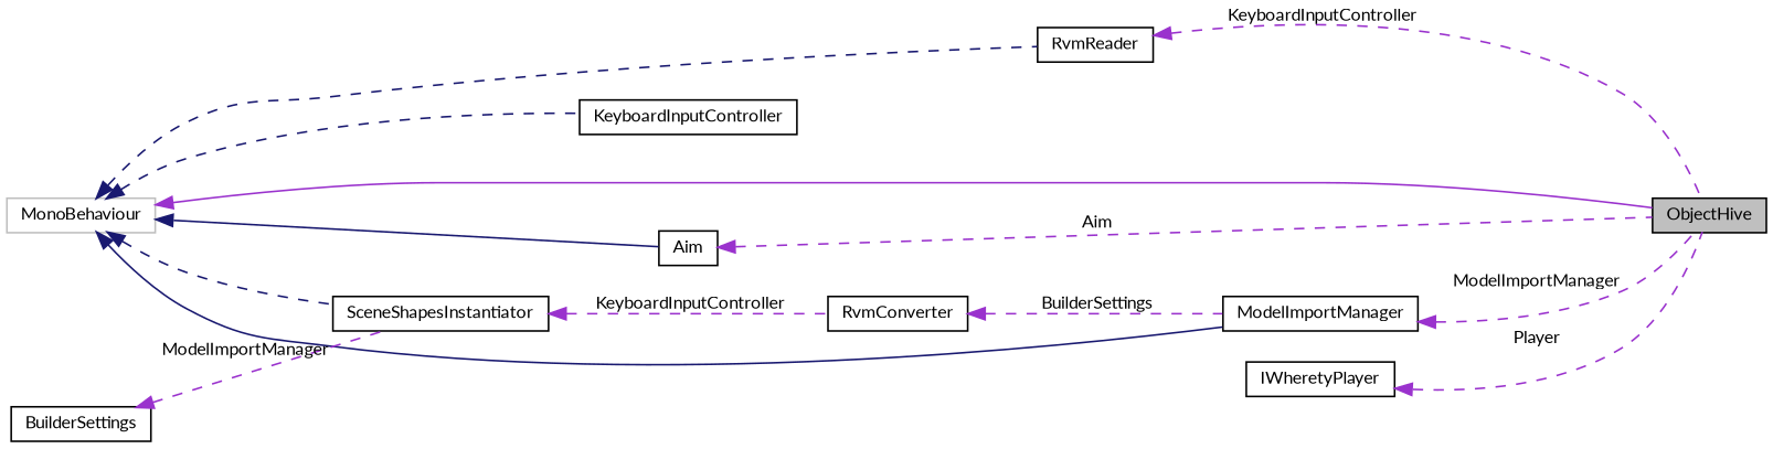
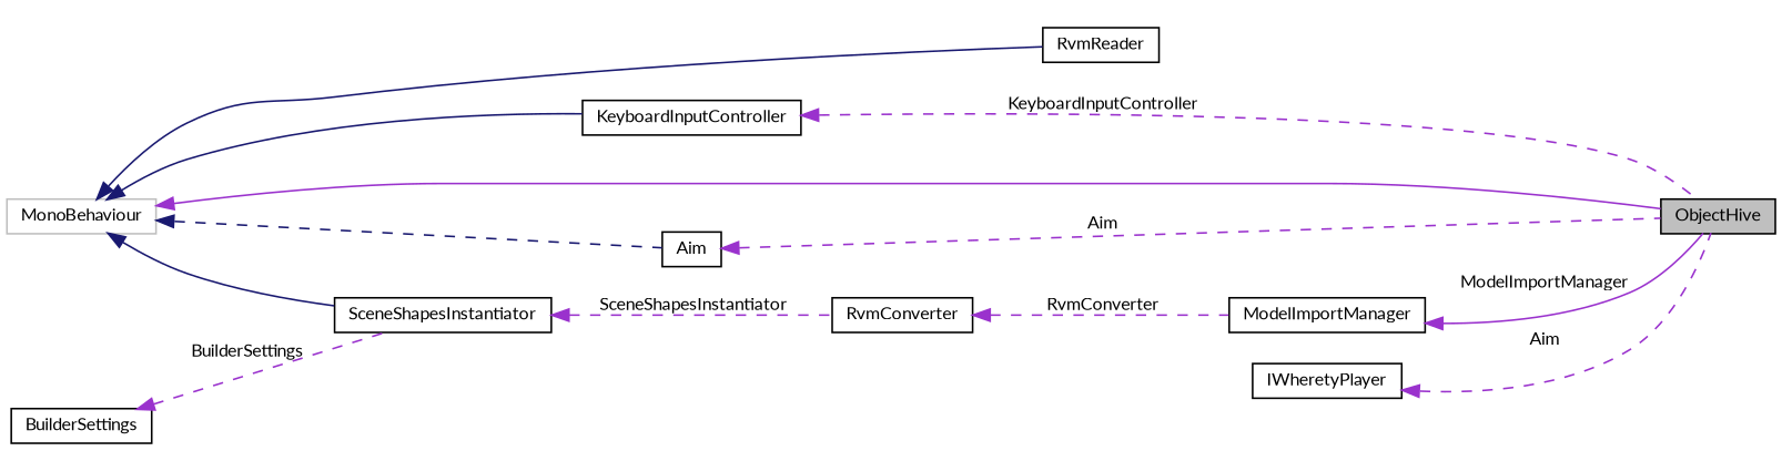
  digraph {
    fontname=Lato
    rankdir=LR
    node [color=black fillcolor=white fontname=Lato fontsize=10 shape=record style=filled]
    edge [color=darkorchid3 dir=back fontname=Lato fontsize=10 labelfontname=Helvetica labelfontsize=10 style=dashed]
    n1 [fillcolor=grey75 fontcolor=black height=0.2 label=ObjectHive width=0.4]
    n2 [color=grey75 height=0.2 label=MonoBehaviour width=0.4]
    n3 [height=0.2 label=Aim width=0.4]
    n4 [height=0.2 label=ModelImportManager width=0.4]
    n5 [height=0.2 label=RvmReader width=0.4]
    n6 [height=0.2 label=SceneShapesInstantiator width=0.4]
    n7 [height=0.2 label=KeyboardInputController width=0.4]
    n8 [height=0.2 label=RvmConverter width=0.4]
    n9 [height=0.2 label=IWheretyPlayer width=0.4]
    n10 [height=0.2 label=BuilderSettings width=0.4]
    n2 -> n1 [style=solid]
-   n2 -> n3 [color=midnightblue style=solid]
-   n2 -> n4 [color=midnightblue style=solid]
-   n2 -> n5 [color=midnightblue]
-   n2 -> n6 [color=midnightblue]
-   n2 -> n7 [color=midnightblue]
+   n2 -> n3 [color=midnightblue]
+   n2 -> n5 [color=midnightblue style=solid]
+   n2 -> n6 [color=midnightblue style=solid]
+   n2 -> n7 [color=midnightblue style=solid]
    n3 -> n1 [label=" Aim"]
-   n4 -> n1 [label=" ModelImportManager"]
-   n6 -> n8 [label=" KeyboardInputController"]
-   n5 -> n1 [label=" KeyboardInputController"]
-   n8 -> n4 [label=" BuilderSettings"]
-   n9 -> n1 [label=" Player"]
-   n10 -> n6 [label=" ModelImportManager"]
+   n4 -> n1 [label=" ModelImportManager" style=solid]
+   n6 -> n8 [label=" SceneShapesInstantiator"]
+   n7 -> n1 [label=" KeyboardInputController"]
+   n8 -> n4 [label=" RvmConverter"]
+   n9 -> n1 [label=" Aim"]
+   n10 -> n6 [label=" BuilderSettings"]
  }
